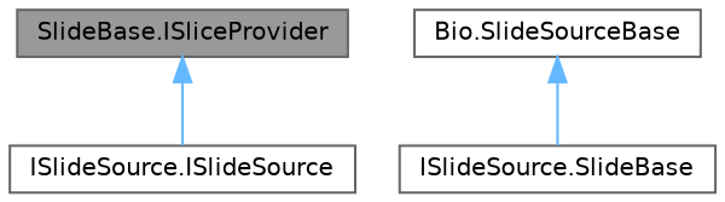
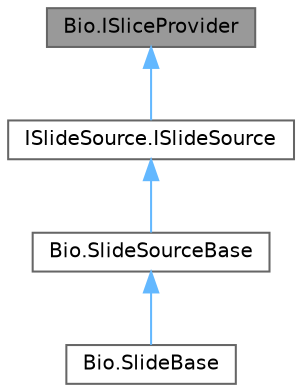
  digraph {
    node [color=gray40 fillcolor=white fontname=Helvetica fontsize=10 shape=box style=filled]
    edge [color=steelblue1 dir=back fontname=Helvetica fontsize=10 labelfontname=Helvetica labelfontsize=10 style=solid]
-   n1 [fillcolor=grey60 fontcolor=black height=0.2 label="SlideBase.ISliceProvider" width=0.4]
+   n1 [fillcolor=grey60 fontcolor=black height=0.2 label="Bio.ISliceProvider" width=0.4]
    n2 [height=0.2 label="ISlideSource.ISlideSource" width=0.4]
    n3 [height=0.2 label="Bio.SlideSourceBase" width=0.4]
-   n4 [height=0.2 label="ISlideSource.SlideBase" width=0.4]
+   n4 [height=0.2 label="Bio.SlideBase" width=0.4]
    n1 -> n2
+   n2 -> n3
    n3 -> n4
  }
